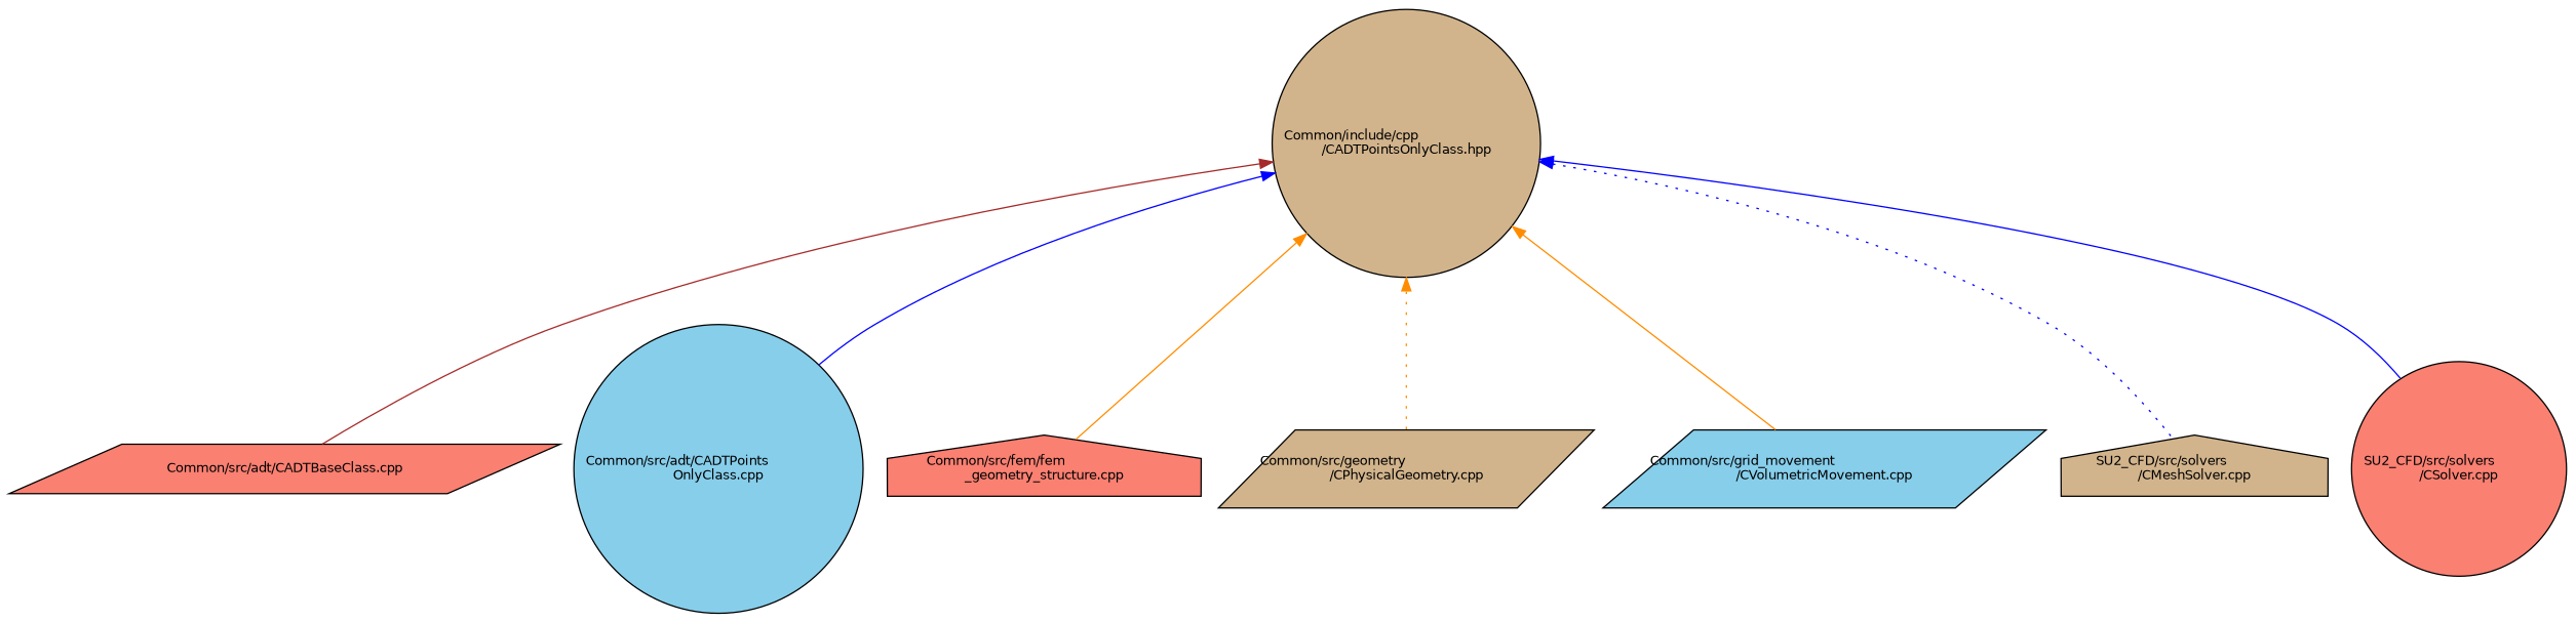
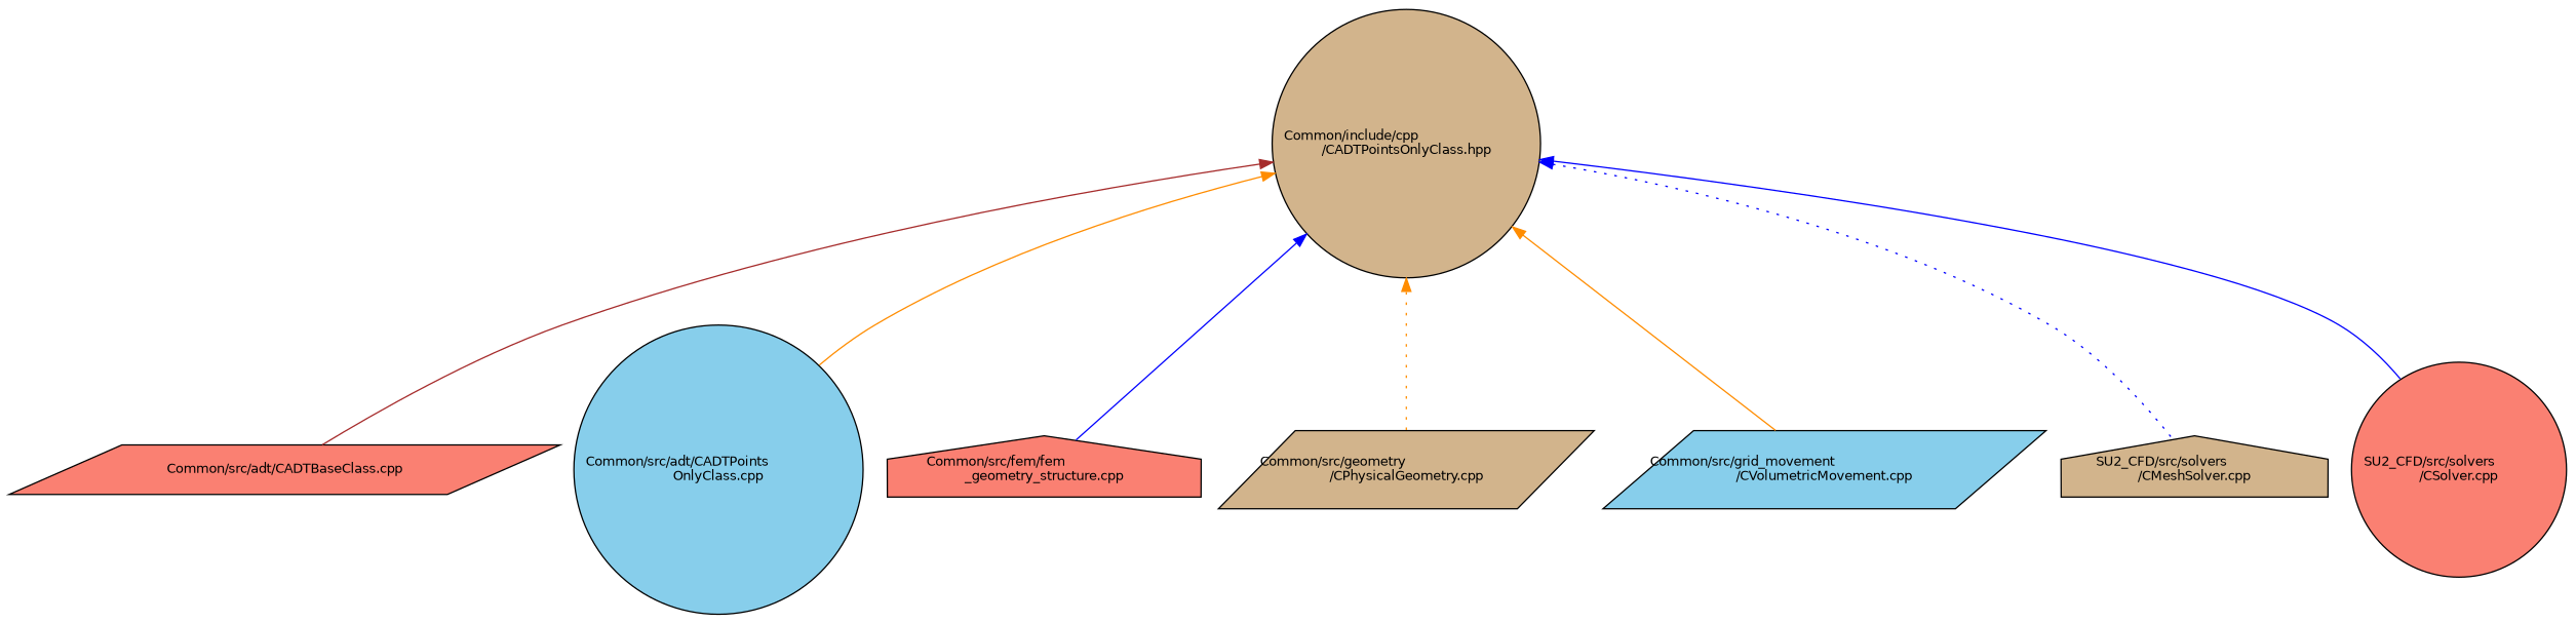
  digraph {
    node [color=black fillcolor=tan fontname=Helvetica fontsize=10 shape=circle style=filled]
    edge [color=darkorange dir=back fontname=Helvetica fontsize=10 labelfontname=Helvetica labelfontsize=10 style=solid]
    n1 [fontcolor=black height=0.2 label="Common/include/cpp\l/CADTPointsOnlyClass.hpp" width=0.4]
    n2 [fillcolor=salmon height=0.2 label="Common/src/adt/CADTBaseClass.cpp" shape=parallelogram width=0.4]
    n3 [fillcolor=skyblue height=0.2 label="Common/src/adt/CADTPoints\lOnlyClass.cpp" width=0.4]
    n4 [fillcolor=salmon height=0.2 label="Common/src/fem/fem\l_geometry_structure.cpp" shape=house width=0.4]
    n5 [height=0.2 label="Common/src/geometry\l/CPhysicalGeometry.cpp" shape=parallelogram width=0.4]
    n6 [fillcolor=skyblue height=0.2 label="Common/src/grid_movement\l/CVolumetricMovement.cpp" shape=parallelogram width=0.4]
    n7 [height=0.2 label="SU2_CFD/src/solvers\l/CMeshSolver.cpp" shape=house width=0.4]
    n8 [fillcolor=salmon height=0.2 label="SU2_CFD/src/solvers\l/CSolver.cpp" width=0.4]
    n1 -> n2 [color=brown]
-   n1 -> n3 [color=blue]
-   n1 -> n4
+   n1 -> n3
+   n1 -> n4 [color=blue]
    n1 -> n5 [style=dotted]
    n1 -> n6
    n1 -> n7 [color=blue style=dotted]
    n1 -> n8 [color=blue]
  }
